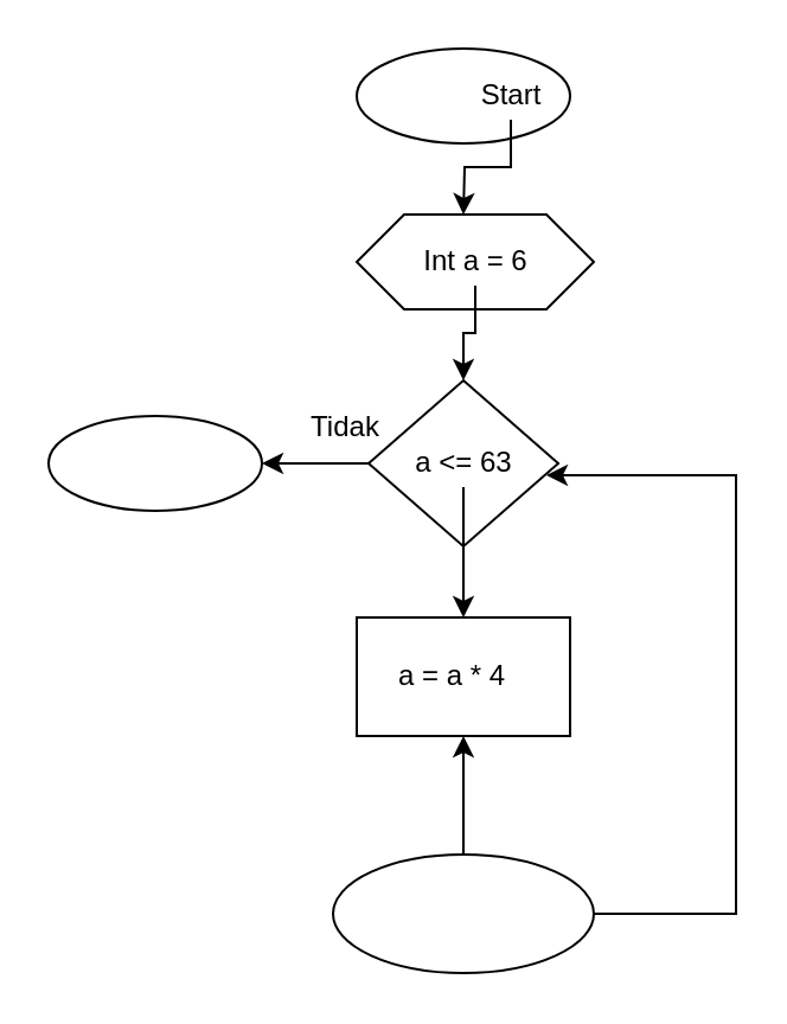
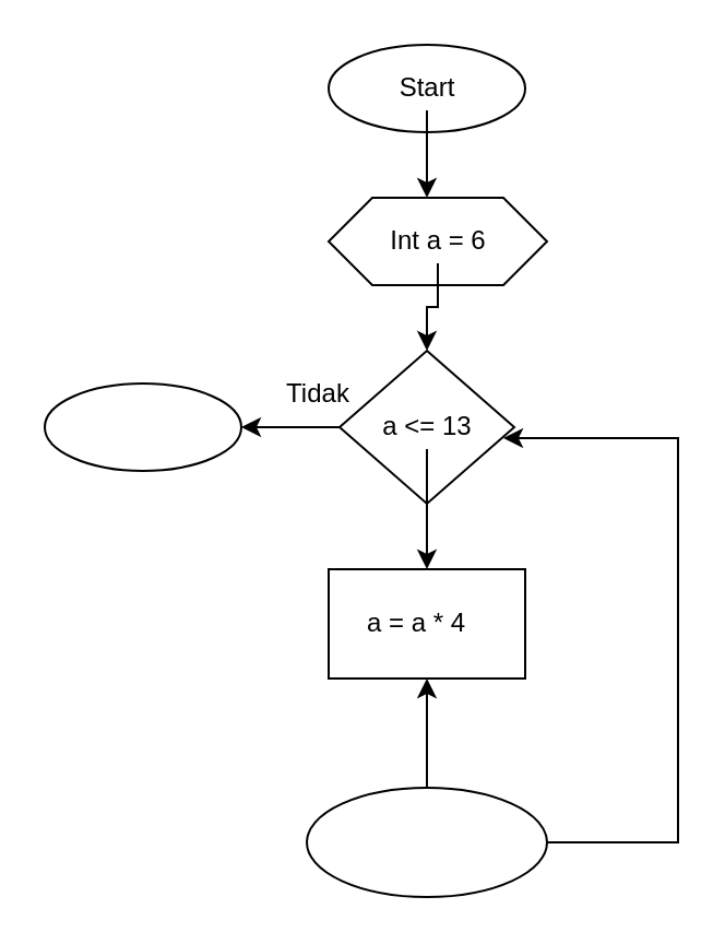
  <mxCell id="0" />
  <mxCell id="1" parent="0" />
  <mxCell id="2" value="" style="rounded=0;whiteSpace=wrap;html=1;fillColor=none;gradientColor=none;" vertex="1" parent="1"><mxGeometry x="150" y="260" width="90" height="50" as="geometry" /></mxCell>
  <mxCell id="3" value="" style="ellipse;whiteSpace=wrap;html=1;" parent="1" vertex="1"><mxGeometry x="150" y="20" width="90" height="40" as="geometry" /></mxCell>
  <mxCell id="4" style="edgeStyle=orthogonalEdgeStyle;rounded=0;orthogonalLoop=1;jettySize=auto;html=1;" edge="1" parent="1" source="5"><mxGeometry relative="1" as="geometry"><mxPoint x="195" y="90" as="targetPoint" /></mxGeometry></mxCell>
- <mxCell id="5" value="Start" style="text;html=1;resizable=0;autosize=1;align=center;verticalAlign=middle;points=[];fillColor=none;strokeColor=none;rounded=0;" vertex="1" parent="1"><mxGeometry x="195" y="30" width="40" height="20" as="geometry" /></mxCell>
+ <mxCell id="5" value="Start" style="text;html=1;resizable=0;autosize=1;align=center;verticalAlign=middle;points=[];fillColor=none;strokeColor=none;rounded=0;" vertex="1" parent="1"><mxGeometry x="175" y="30" width="40" height="20" as="geometry" /></mxCell>
  <mxCell id="6" value="" style="shape=hexagon;perimeter=hexagonPerimeter2;whiteSpace=wrap;html=1;fixedSize=1;" vertex="1" parent="1"><mxGeometry x="150" y="90" width="100" height="40" as="geometry" /></mxCell>
  <mxCell id="7" style="edgeStyle=orthogonalEdgeStyle;rounded=0;orthogonalLoop=1;jettySize=auto;html=1;entryX=0.5;entryY=0;entryDx=0;entryDy=0;" edge="1" parent="1" source="8" target="10"><mxGeometry relative="1" as="geometry" /></mxCell>
  <mxCell id="8" value="Int a = 6" style="text;html=1;resizable=0;autosize=1;align=center;verticalAlign=middle;points=[];fillColor=none;strokeColor=none;rounded=0;" vertex="1" parent="1"><mxGeometry x="170" y="100" width="60" height="20" as="geometry" /></mxCell>
  <mxCell id="9" style="edgeStyle=orthogonalEdgeStyle;rounded=0;orthogonalLoop=1;jettySize=auto;html=1;entryX=1;entryY=0.5;entryDx=0;entryDy=0;" edge="1" parent="1" source="10" target="13"><mxGeometry relative="1" as="geometry"><mxPoint x="120" y="195" as="targetPoint" /></mxGeometry></mxCell>
  <mxCell id="10" value="" style="rhombus;whiteSpace=wrap;html=1;rounded=0;fillColor=none;gradientColor=none;" vertex="1" parent="1"><mxGeometry x="155" y="160" width="80" height="70" as="geometry" /></mxCell>
  <mxCell id="11" value="" style="edgeStyle=orthogonalEdgeStyle;rounded=0;orthogonalLoop=1;jettySize=auto;html=1;" edge="1" parent="1" source="12" target="2"><mxGeometry relative="1" as="geometry" /></mxCell>
- <mxCell id="12" value="a &amp;lt;= 63" style="text;html=1;resizable=0;autosize=1;align=center;verticalAlign=middle;points=[];fillColor=none;strokeColor=none;rounded=0;" vertex="1" parent="1"><mxGeometry x="170" y="185" width="50" height="20" as="geometry" /></mxCell>
+ <mxCell id="12" value="a &amp;lt;= 13" style="text;html=1;resizable=0;autosize=1;align=center;verticalAlign=middle;points=[];fillColor=none;strokeColor=none;rounded=0;" vertex="1" parent="1"><mxGeometry x="170" y="185" width="50" height="20" as="geometry" /></mxCell>
  <mxCell id="13" value="" style="ellipse;whiteSpace=wrap;html=1;rounded=0;fillColor=none;gradientColor=none;" vertex="1" parent="1"><mxGeometry x="20" y="175" width="90" height="40" as="geometry" /></mxCell>
  <mxCell id="14" value="Tidak" style="text;html=1;resizable=0;autosize=1;align=center;verticalAlign=middle;points=[];fillColor=none;strokeColor=none;rounded=0;" vertex="1" parent="1"><mxGeometry x="120" y="170" width="50" height="20" as="geometry" /></mxCell>
  <mxCell id="15" value="a = a * 4" style="text;html=1;resizable=0;autosize=1;align=center;verticalAlign=middle;points=[];fillColor=none;strokeColor=none;rounded=0;" vertex="1" parent="1"><mxGeometry x="160" y="275" width="60" height="20" as="geometry" /></mxCell>
  <mxCell id="16" style="edgeStyle=orthogonalEdgeStyle;rounded=0;orthogonalLoop=1;jettySize=auto;html=1;entryX=0.5;entryY=1;entryDx=0;entryDy=0;" edge="1" parent="1" source="18" target="2"><mxGeometry relative="1" as="geometry" /></mxCell>
  <mxCell id="17" style="edgeStyle=orthogonalEdgeStyle;rounded=0;orthogonalLoop=1;jettySize=auto;html=1;" edge="1" parent="1" source="18"><mxGeometry relative="1" as="geometry"><mxPoint x="230" y="200" as="targetPoint" /><Array as="points"><mxPoint x="310" y="385" /><mxPoint x="310" y="200" /></Array></mxGeometry></mxCell>
  <mxCell id="18" value="" style="ellipse;whiteSpace=wrap;html=1;rounded=0;fillColor=none;gradientColor=none;" vertex="1" parent="1"><mxGeometry x="140" y="360" width="110" height="50" as="geometry" /></mxCell>
